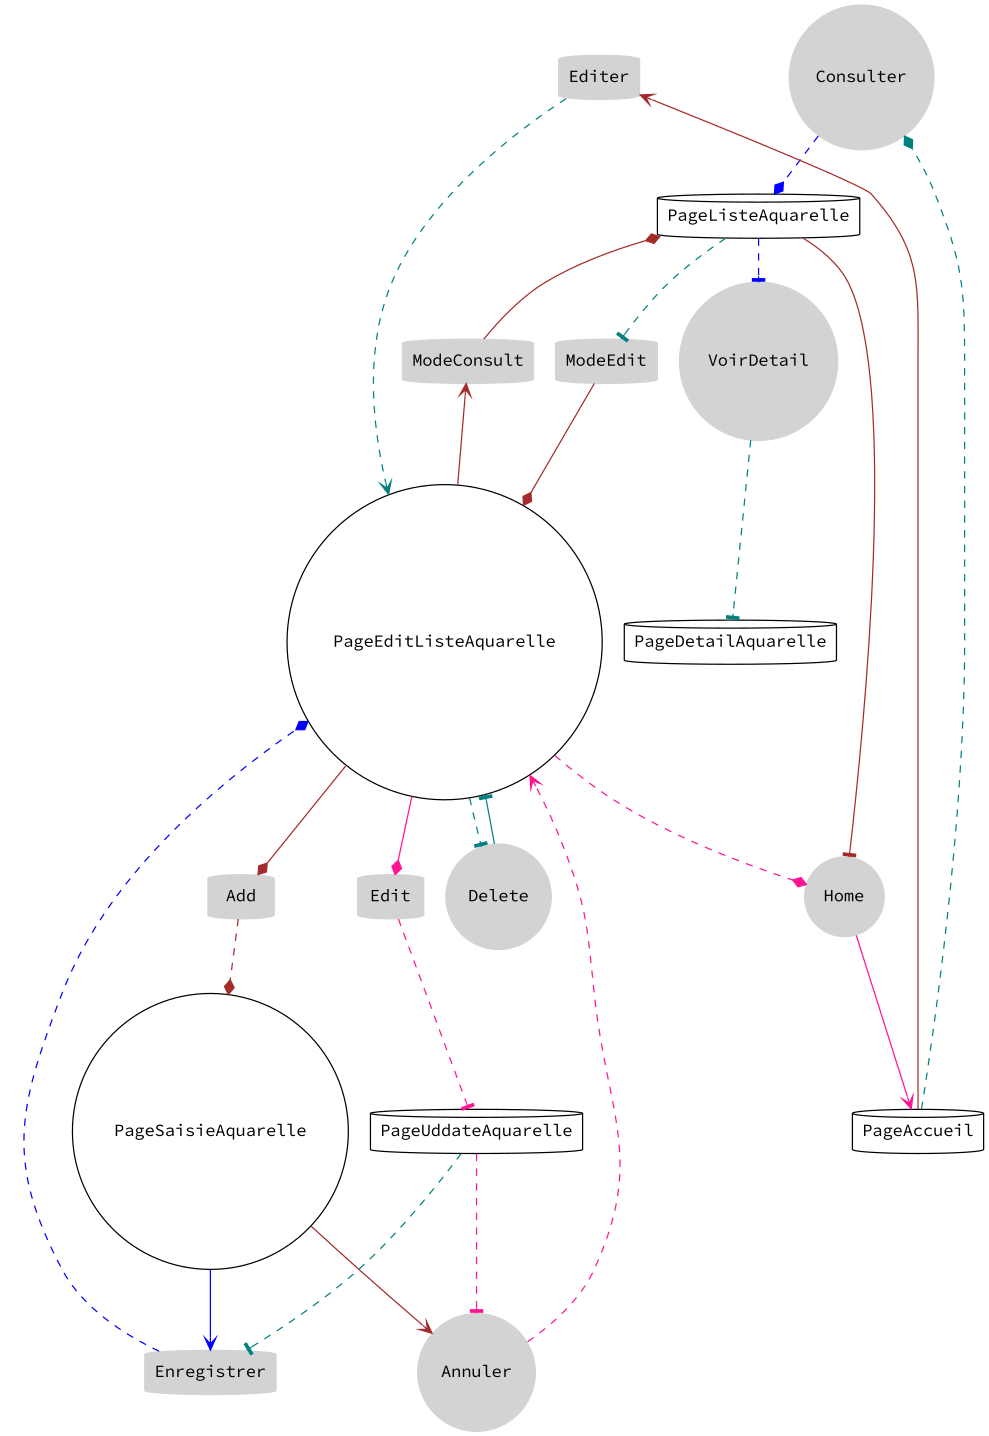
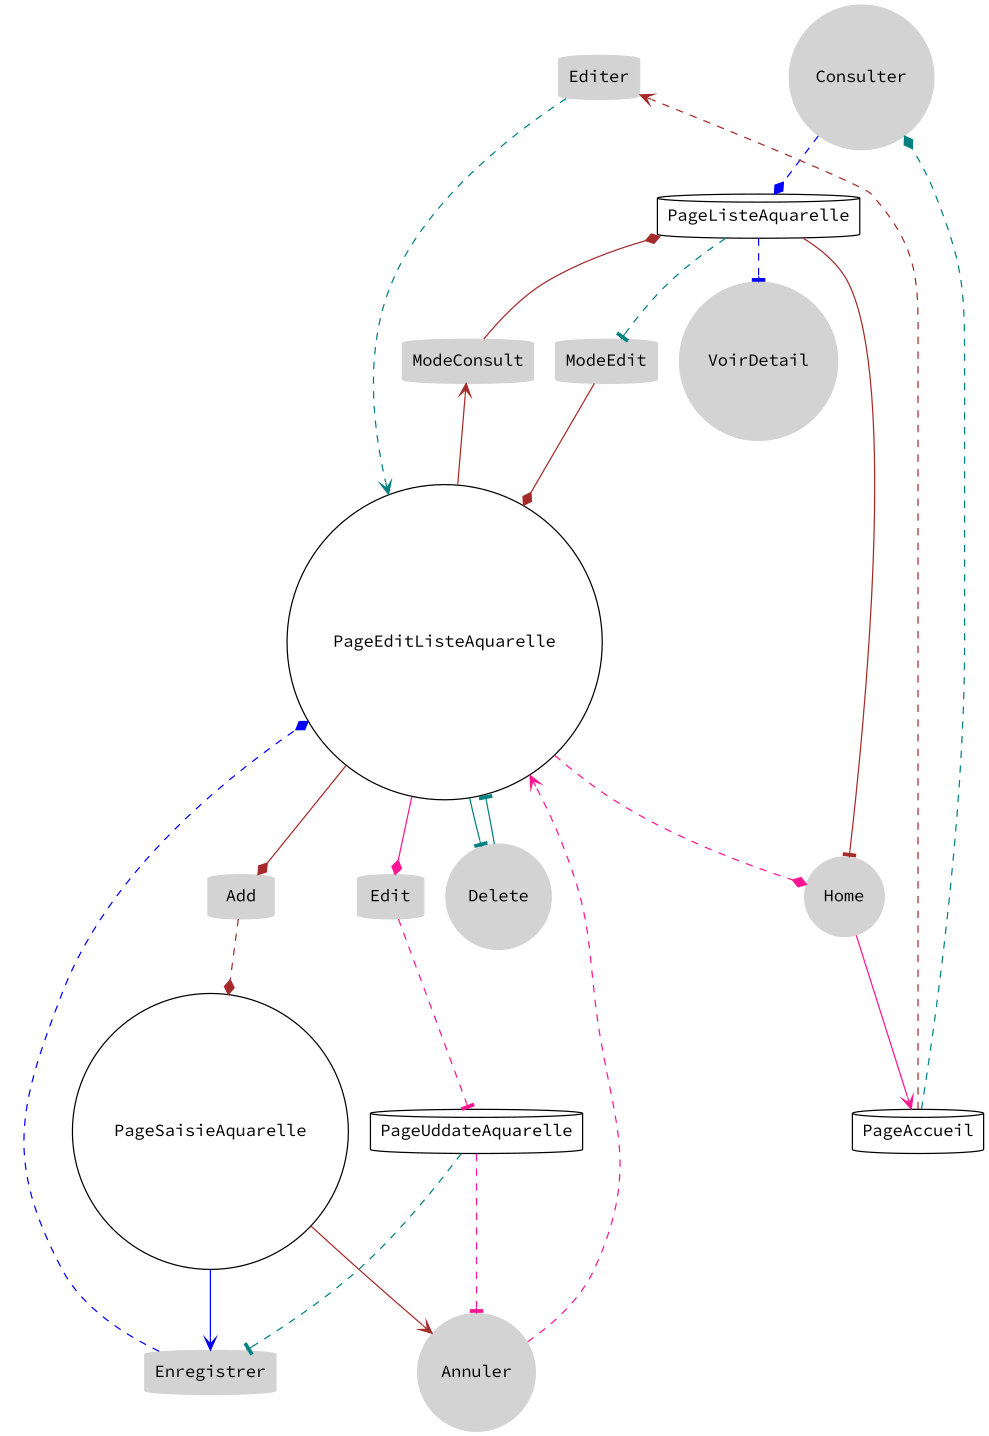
  digraph {
    fontname="Source Code Pro"
    node [color=lightgrey fontname="Source Code Pro" shape=cylinder style=filled]
    edge [arrowhead=diamond color=brown fontname="Source Code Pro" style=dashed]
    Consulter [shape=circle]
    Editer
    ModeEdit
    ModeConsult
    Add
    Edit
    Delete [shape=circle]
    PageListeAquarelle [style=rounded color=""]
    PageEditListeAquarelle [shape=circle style=rounded color=""]
    PageSaisieAquarelle [shape=circle style=rounded color=""]
    PageUddateAquarelle [style=rounded color=""]
    PageAccueil [style=rounded color=""]
    Home [shape=circle]
    VoirDetail [shape=circle]
-   PageDetailAquarelle [style=rounded color=""]
    Enregistrer
    Annuler [shape=circle]
    subgraph sub_1 {
      rank=same
      Consulter
      Editer
    }
    subgraph sub_2 {
      rank=same
      ModeEdit
      ModeConsult
    }
    subgraph sub_3 {
      rank=same
      Add
      Edit
      Delete
    }
    Consulter -> PageListeAquarelle [color=blue]
    Editer -> PageEditListeAquarelle [arrowhead=vee color=teal]
    ModeEdit -> PageEditListeAquarelle [style=solid]
    ModeConsult -> PageListeAquarelle [style=solid]
    Add -> PageSaisieAquarelle
    Edit -> PageUddateAquarelle [arrowhead=tee color=deeppink]
    Delete -> PageEditListeAquarelle [arrowhead=tee color=teal style=solid]
    PageListeAquarelle -> ModeEdit [arrowhead=tee color=teal]
    PageListeAquarelle -> Home [arrowhead=tee style=solid]
    PageListeAquarelle -> VoirDetail [arrowhead=tee color=blue]
    PageEditListeAquarelle -> ModeConsult [arrowhead=vee style=solid]
    PageEditListeAquarelle -> Add [style=solid]
    PageEditListeAquarelle -> Edit [color=deeppink style=solid]
-   PageEditListeAquarelle -> Delete [arrowhead=tee color=teal]
+   PageEditListeAquarelle -> Delete [arrowhead=tee color=teal style=solid]
    PageEditListeAquarelle -> Home [color=deeppink]
    PageSaisieAquarelle -> Enregistrer [arrowhead=vee color=blue style=solid]
    PageSaisieAquarelle -> Annuler [arrowhead=vee style=solid]
    PageUddateAquarelle -> Enregistrer [arrowhead=tee color=teal]
    PageUddateAquarelle -> Annuler [arrowhead=tee color=deeppink]
    PageAccueil -> Consulter [color=teal]
-   PageAccueil -> Editer [arrowhead=vee style=solid]
+   PageAccueil -> Editer [arrowhead=vee]
    Home -> PageAccueil [arrowhead=vee color=deeppink style=solid]
-   VoirDetail -> PageDetailAquarelle [arrowhead=tee color=teal]
    Enregistrer -> PageEditListeAquarelle [color=blue]
    Annuler -> PageEditListeAquarelle [arrowhead=vee color=deeppink]
  }
